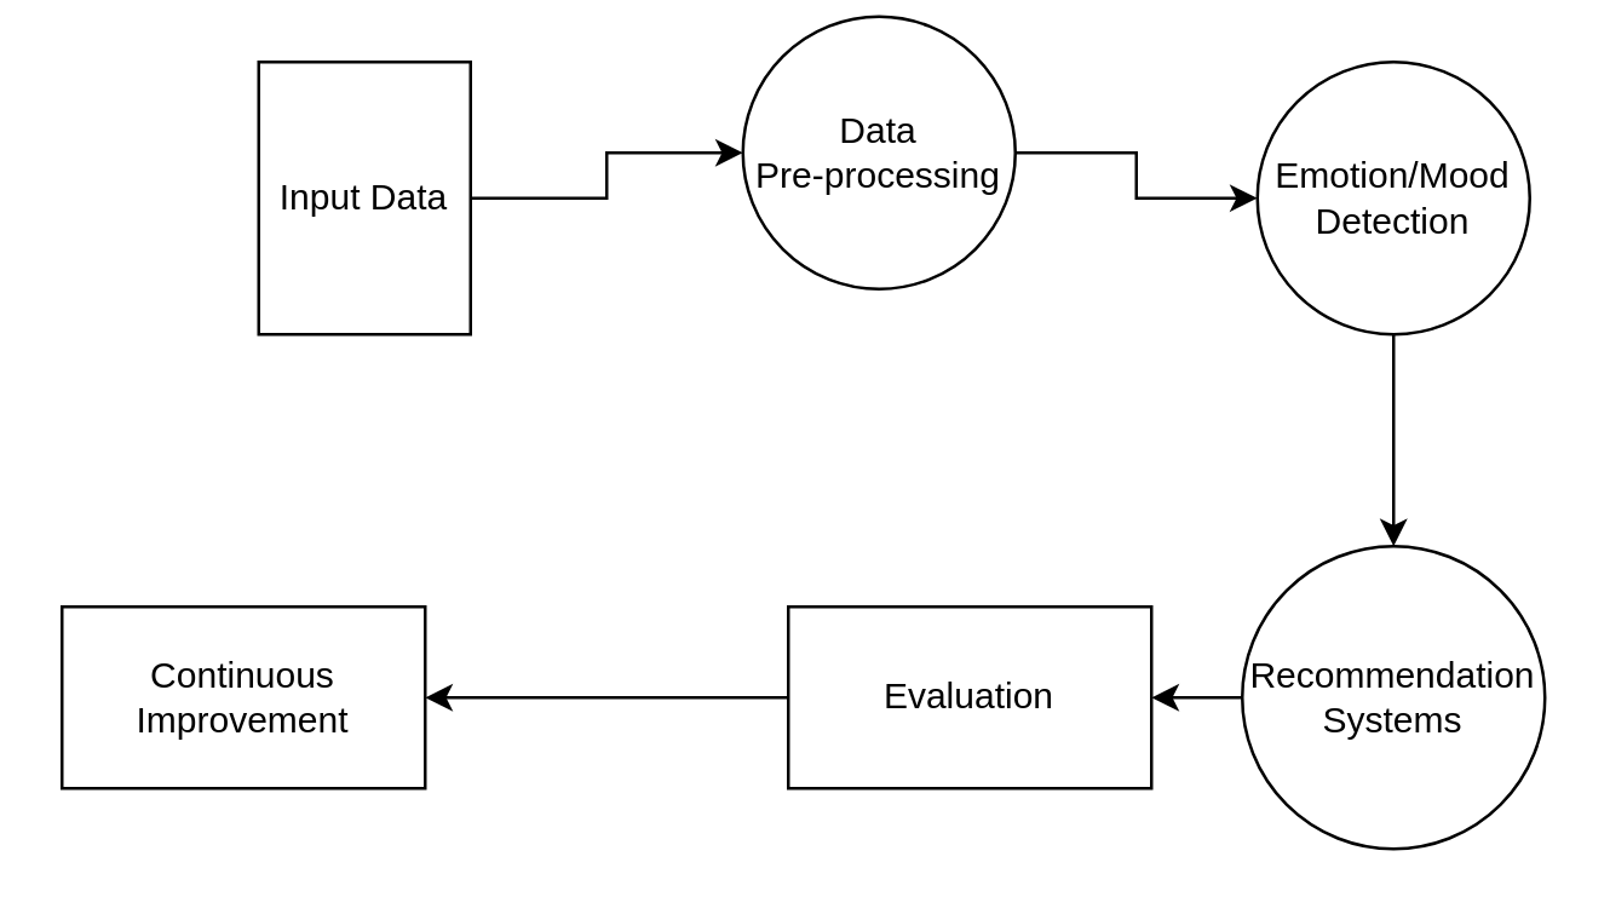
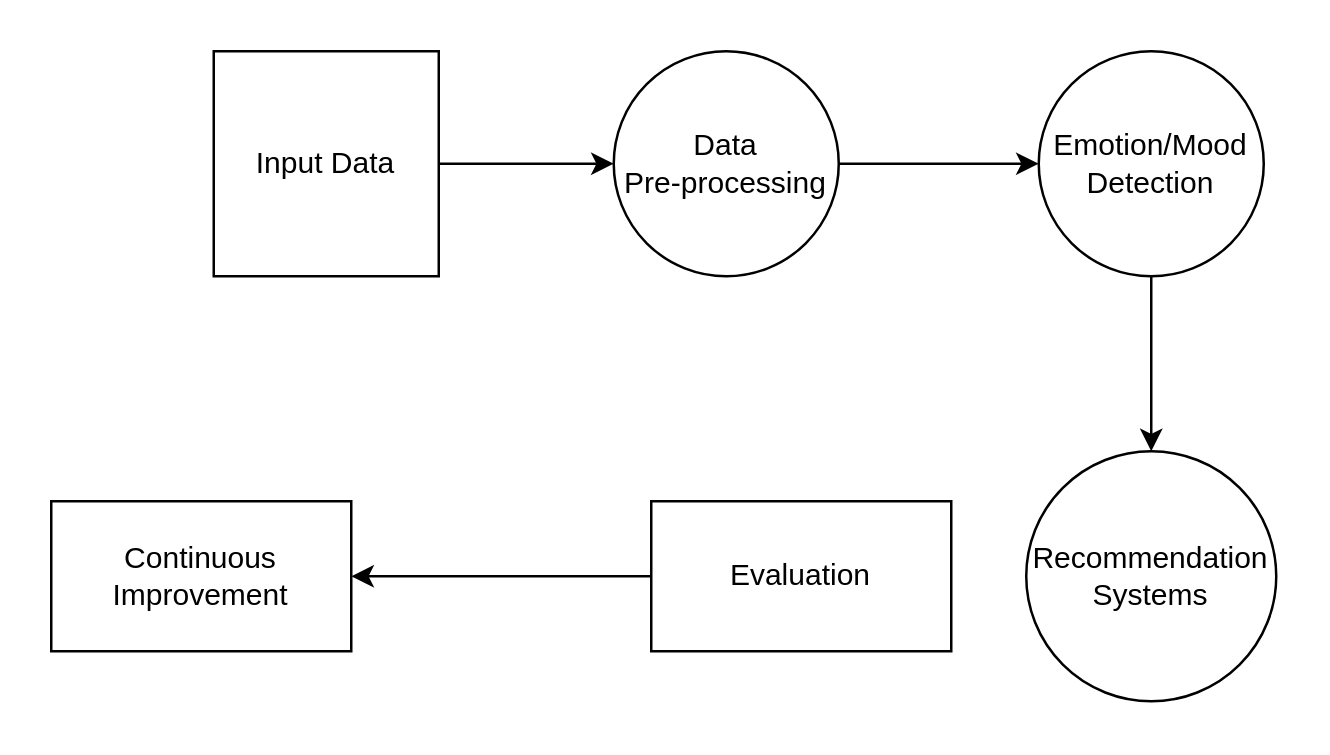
  <mxCell id="0" />
  <mxCell id="1" parent="0" />
  <mxCell id="2" value="" style="edgeStyle=orthogonalEdgeStyle;rounded=0;orthogonalLoop=1;jettySize=auto;html=1;" edge="1" parent="1" source="3" target="5"><mxGeometry relative="1" as="geometry" /></mxCell>
- <mxCell id="3" value="Input Data" style="whiteSpace=wrap;html=1;aspect=fixed;" vertex="1" parent="1"><mxGeometry x="85" y="20" width="70" height="90" as="geometry" /></mxCell>
+ <mxCell id="3" value="Input Data" style="whiteSpace=wrap;html=1;aspect=fixed;" vertex="1" parent="1"><mxGeometry x="85" y="20" width="90" height="90" as="geometry" /></mxCell>
  <mxCell id="4" value="" style="edgeStyle=orthogonalEdgeStyle;rounded=0;orthogonalLoop=1;jettySize=auto;html=1;" edge="1" parent="1" source="5" target="7"><mxGeometry relative="1" as="geometry" /></mxCell>
- <mxCell id="5" value="Data&lt;br&gt;Pre-processing" style="ellipse;whiteSpace=wrap;html=1;aspect=fixed;" vertex="1" parent="1"><mxGeometry x="245" y="5" width="90" height="90" as="geometry" /></mxCell>
+ <mxCell id="5" value="Data&lt;br&gt;Pre-processing" style="ellipse;whiteSpace=wrap;html=1;aspect=fixed;" vertex="1" parent="1"><mxGeometry x="245" y="20" width="90" height="90" as="geometry" /></mxCell>
  <mxCell id="6" value="" style="edgeStyle=orthogonalEdgeStyle;rounded=0;orthogonalLoop=1;jettySize=auto;html=1;" edge="1" parent="1" source="7" target="9"><mxGeometry relative="1" as="geometry" /></mxCell>
  <mxCell id="7" value="Emotion/Mood&lt;br&gt;Detection" style="ellipse;whiteSpace=wrap;html=1;aspect=fixed;" vertex="1" parent="1"><mxGeometry x="415" y="20" width="90" height="90" as="geometry" /></mxCell>
- <mxCell id="8" value="" style="edgeStyle=orthogonalEdgeStyle;rounded=0;orthogonalLoop=1;jettySize=auto;html=1;" edge="1" parent="1" source="9" target="11"><mxGeometry relative="1" as="geometry" /></mxCell>
  <mxCell id="9" value="Recommendation&lt;br&gt;Systems" style="ellipse;whiteSpace=wrap;html=1;aspect=fixed;" vertex="1" parent="1"><mxGeometry x="410" y="180" width="100" height="100" as="geometry" /></mxCell>
  <mxCell id="10" value="" style="edgeStyle=orthogonalEdgeStyle;rounded=0;orthogonalLoop=1;jettySize=auto;html=1;" edge="1" parent="1" source="11" target="12"><mxGeometry relative="1" as="geometry" /></mxCell>
  <mxCell id="11" value="Evaluation" style="whiteSpace=wrap;html=1;" vertex="1" parent="1"><mxGeometry x="260" y="200" width="120" height="60" as="geometry" /></mxCell>
  <mxCell id="12" value="Continuous Improvement" style="whiteSpace=wrap;html=1;" vertex="1" parent="1"><mxGeometry x="20" y="200" width="120" height="60" as="geometry" /></mxCell>
